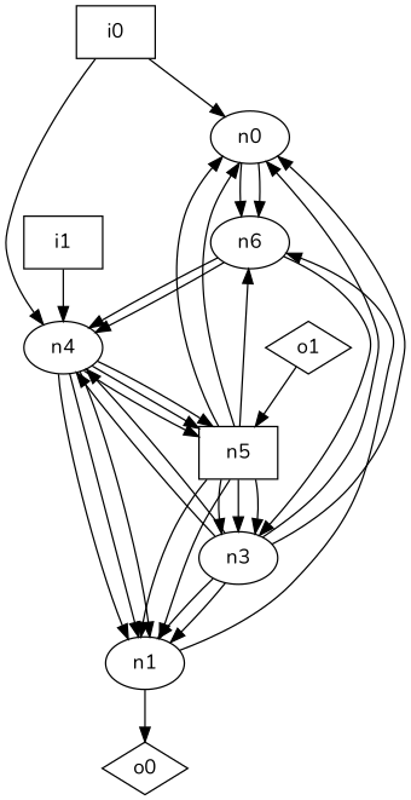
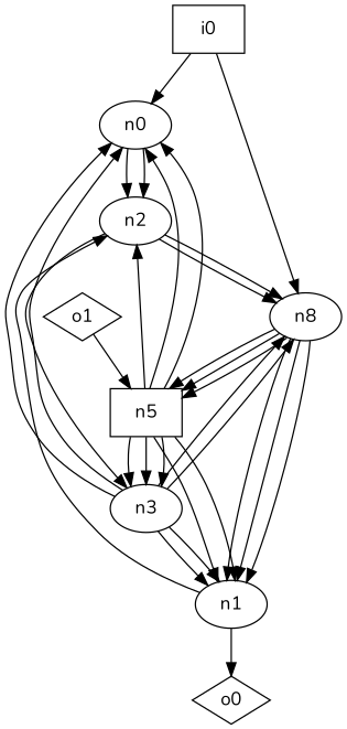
  digraph {
    fontname=Nunito
    node [fontname=Nunito]
    edge [fontname=Nunito]
    n1 [label=n0]
-   n2 [label=n6]
-   n3 [label=n4]
+   n2 [label=n2]
+   n3 [label=n8]
    n4 [label=n3]
    n5 [label=n1]
    n6 [label=n5 shape=box]
    n7 [label=o0 shape=diamond]
    n8 [label=o1 shape=diamond]
    n9 [label=i0 shape=box]
-   n10 [label=i1 shape=box]
    n1 -> n2
    n1 -> n2
    n2 -> n3
    n2 -> n3
    n2 -> n4
    n3 -> n5
    n3 -> n5
    n3 -> n5
    n3 -> n6
    n3 -> n6
    n3 -> n6
    n4 -> n1
    n4 -> n1
    n4 -> n3
    n4 -> n3
    n4 -> n5
    n4 -> n5
    n5 -> n2
    n5 -> n7
    n6 -> n1
    n6 -> n1
    n6 -> n2
    n6 -> n4
    n6 -> n4
    n6 -> n4
    n6 -> n5
    n6 -> n5
    n8 -> n6
    n9 -> n1
    n9 -> n3
-   n10 -> n3
  }
